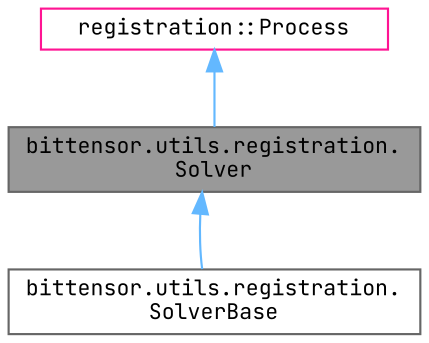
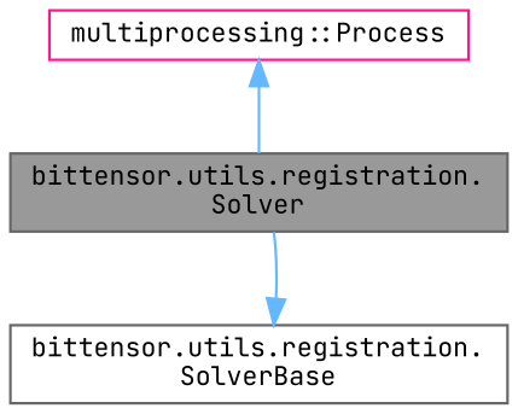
  digraph {
    fontname="JetBrains Mono"
    node [color=gray40 fillcolor=white fontname="JetBrains Mono" fontsize=10 shape=box style=filled]
    edge [color=steelblue1 dir=back fontname="JetBrains Mono" fontsize=10 labelfontname=Helvetica labelfontsize=10 style=solid]
    n1 [fillcolor=grey60 fontcolor=black height=0.2 label="bittensor.utils.registration.\lSolver" width=0.4]
    n2 [height=0.2 label="bittensor.utils.registration.\lSolverBase" width=0.4]
-   n3 [color=deeppink height=0.2 label="registration::Process" width=0.4]
-   n1 -> n2
+   n3 [color=deeppink height=0.2 label="multiprocessing::Process" width=0.4]
+   n2 -> n1
    n3 -> n1
  }
